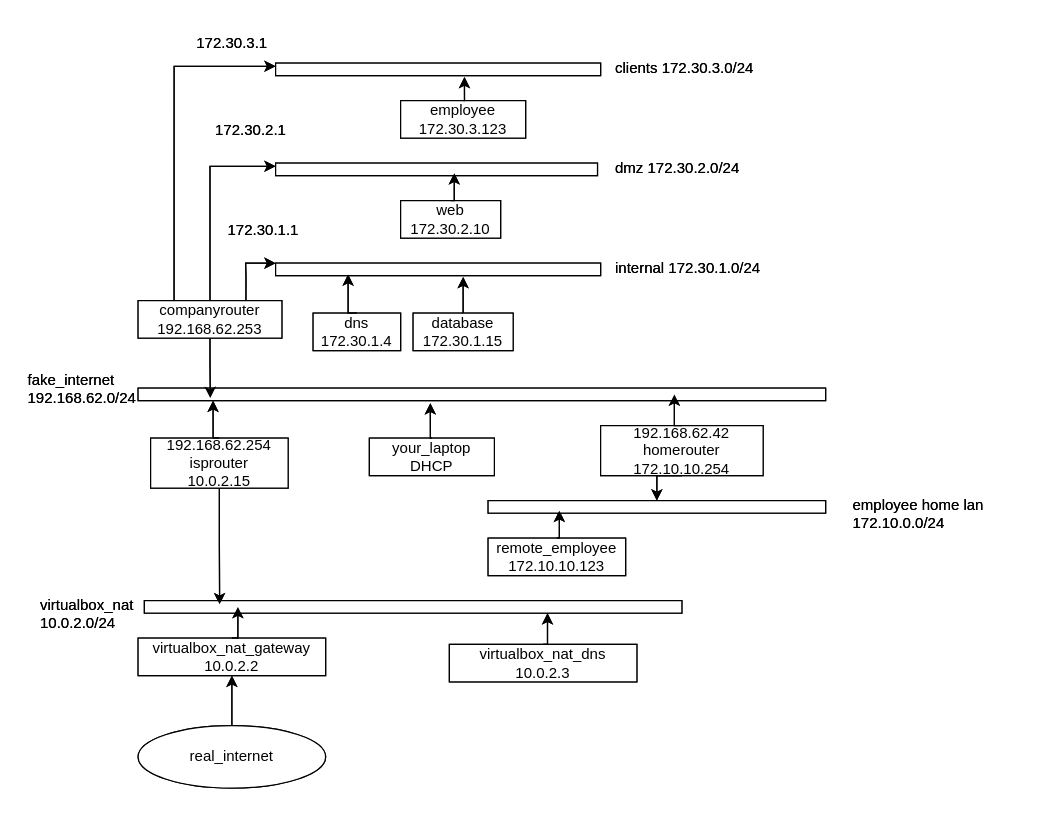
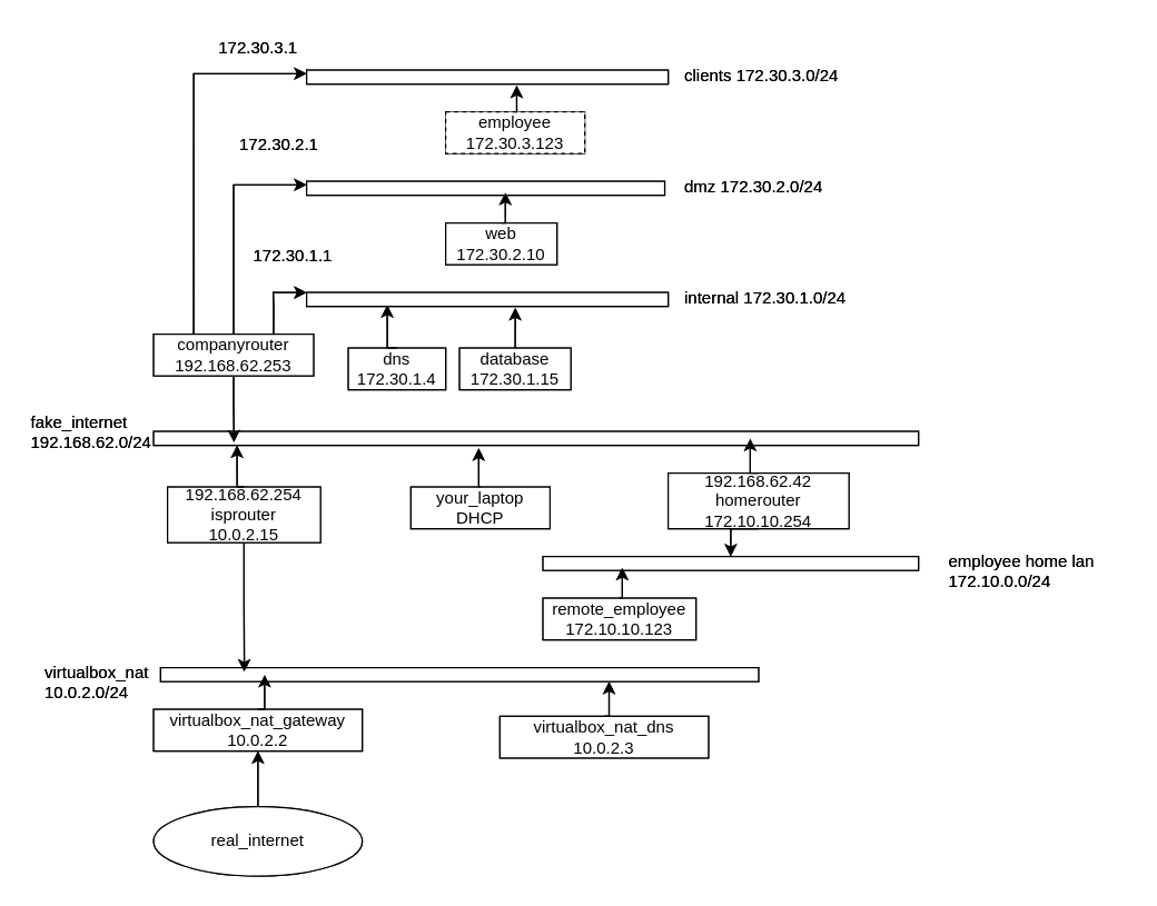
  <mxCell id="0" />
  <mxCell id="1" parent="0" />
  <mxCell id="2" value="172.30.2.1" style="text;html=1;" vertex="1" parent="1"><mxGeometry x="170" y="90" width="60" height="30" as="geometry" /></mxCell>
  <mxCell id="3" value="" style="line;strokeWidth=2;" edge="1" parent="1"><mxGeometry width="750" height="30" relative="1" as="geometry" /></mxCell>
  <mxCell id="4" style="edgeStyle=orthogonalEdgeStyle;rounded=0;orthogonalLoop=1;jettySize=auto;html=1;exitX=0.25;exitY=0;exitDx=0;exitDy=0;entryX=0;entryY=0.25;entryDx=0;entryDy=0;" edge="1" parent="1" source="7" target="36"><mxGeometry relative="1" as="geometry"><mxPoint x="139" y="30" as="targetPoint" /></mxGeometry></mxCell>
  <mxCell id="5" style="edgeStyle=orthogonalEdgeStyle;rounded=0;orthogonalLoop=1;jettySize=auto;html=1;exitX=0.5;exitY=0;exitDx=0;exitDy=0;entryX=0;entryY=0.25;entryDx=0;entryDy=0;" edge="1" parent="1" source="7" target="35"><mxGeometry relative="1" as="geometry"><mxPoint x="168" y="130" as="targetPoint" /></mxGeometry></mxCell>
  <mxCell id="6" style="edgeStyle=orthogonalEdgeStyle;rounded=0;orthogonalLoop=1;jettySize=auto;html=1;exitX=0.75;exitY=0;exitDx=0;exitDy=0;entryX=0;entryY=0;entryDx=0;entryDy=0;" edge="1" parent="1" source="7" target="34"><mxGeometry relative="1" as="geometry"><mxPoint x="196.256" y="210" as="targetPoint" /><Array as="points"><mxPoint x="196" y="220" /><mxPoint x="196" y="220" /><mxPoint x="196" y="210" /></Array></mxGeometry></mxCell>
  <mxCell id="7" value="&lt;div&gt;&lt;br&gt;&lt;/div&gt;&lt;div&gt;companyrouter&lt;/div&gt;&lt;div&gt;192.168.62.253&lt;br&gt;&lt;/div&gt;&lt;div&gt;&lt;br&gt;&lt;/div&gt;" style="rounded=0;whiteSpace=wrap;html=1;" vertex="1" parent="1"><mxGeometry x="110" y="240" width="115" height="30" as="geometry" /></mxCell>
  <mxCell id="8" value="dns&lt;br&gt;172.30.1.4" style="rounded=0;whiteSpace=wrap;html=1;" vertex="1" parent="1"><mxGeometry x="250" y="250" width="70" height="30" as="geometry" /></mxCell>
  <mxCell id="9" value="web&lt;br&gt;172.30.2.10" style="rounded=0;whiteSpace=wrap;html=1;" vertex="1" parent="1"><mxGeometry x="320" y="160" width="80" height="30" as="geometry" /></mxCell>
  <mxCell id="10" value="database&lt;br&gt;172.30.1.15" style="rounded=0;whiteSpace=wrap;html=1;" vertex="1" parent="1"><mxGeometry x="330" y="250" width="80" height="30" as="geometry" /></mxCell>
  <mxCell id="11" value="fake_internet&#10;192.168.62.0/24" style="text;html=1;" vertex="1" parent="1"><mxGeometry y="290" width="80" height="30" as="geometry" x="20" /></mxCell>
  <mxCell id="12" value="&lt;div&gt;192.168.62.254&lt;/div&gt;&lt;div&gt;isprouter&lt;/div&gt;&lt;div&gt;10.0.2.15&lt;br&gt;&lt;/div&gt;" style="rounded=0;whiteSpace=wrap;html=1;" vertex="1" parent="1"><mxGeometry x="120" y="350" width="110" height="40" as="geometry" /></mxCell>
  <mxCell id="13" value="your_laptop&#10;DHCP" style="rounded=0;whiteSpace=wrap;html=1;" vertex="1" parent="1"><mxGeometry x="295" y="350" width="100" height="30" as="geometry" /></mxCell>
  <mxCell id="14" value="clients 172.30.3.0/24" style="text;html=1;" vertex="1" parent="1"><mxGeometry x="490" y="40" width="180" height="30" as="geometry" /></mxCell>
  <mxCell id="15" style="edgeStyle=orthogonalEdgeStyle;rounded=0;orthogonalLoop=1;jettySize=auto;html=1;exitX=0.5;exitY=1;exitDx=0;exitDy=0;entryX=0.5;entryY=0;entryDx=0;entryDy=0;" edge="1" parent="1" source="16" target="23"><mxGeometry relative="1" as="geometry" /></mxCell>
  <mxCell id="16" value="&lt;div&gt;192.168.62.42&lt;/div&gt;&lt;div&gt;homerouter&lt;/div&gt;&lt;div&gt;172.10.10.254&lt;/div&gt;" style="rounded=0;whiteSpace=wrap;html=1;" vertex="1" parent="1"><mxGeometry x="480" y="340" width="130" height="40" as="geometry" /></mxCell>
  <mxCell id="17" value="virtualbox_nat&#10;10.0.2.0/24" style="text;html=1;" vertex="1" parent="1"><mxGeometry x="30" y="470" width="80" height="30" as="geometry" /></mxCell>
  <mxCell id="18" value="virtualbox_nat_gateway&#10;10.0.2.2" style="rounded=0;whiteSpace=wrap;html=1;" vertex="1" parent="1"><mxGeometry x="110" y="510" width="150" height="30" as="geometry" /></mxCell>
  <mxCell id="19" style="edgeStyle=orthogonalEdgeStyle;rounded=0;orthogonalLoop=1;jettySize=auto;html=1;exitX=0.5;exitY=0;exitDx=0;exitDy=0;entryX=0.75;entryY=1;entryDx=0;entryDy=0;" edge="1" parent="1" source="20" target="25"><mxGeometry relative="1" as="geometry" /></mxCell>
  <mxCell id="20" value="virtualbox_nat_dns&#10;10.0.2.3" style="rounded=0;whiteSpace=wrap;html=1;" vertex="1" parent="1"><mxGeometry x="359" y="515" width="150" height="30" as="geometry" /></mxCell>
  <mxCell id="21" style="edgeStyle=orthogonalEdgeStyle;rounded=0;orthogonalLoop=1;jettySize=auto;html=1;exitX=0.5;exitY=0;exitDx=0;exitDy=0;entryX=0.5;entryY=1;entryDx=0;entryDy=0;" edge="1" parent="1" source="22" target="18"><mxGeometry relative="1" as="geometry" /></mxCell>
  <mxCell id="22" value="real_internet" style="ellipse;whiteSpace=wrap;html=1;" vertex="1" parent="1"><mxGeometry x="110" y="580" width="150" height="50" as="geometry" /></mxCell>
  <mxCell id="23" value="" style="rounded=0;whiteSpace=wrap;html=1;" vertex="1" parent="1"><mxGeometry x="390" y="400" width="270" height="10" as="geometry" /></mxCell>
  <mxCell id="24" value="&lt;div&gt;remote_employee&lt;/div&gt;&lt;div&gt;172.10.10.123&lt;/div&gt;" style="rounded=0;whiteSpace=wrap;html=1;" vertex="1" parent="1"><mxGeometry x="390" y="430" width="110" height="30" as="geometry" /></mxCell>
  <mxCell id="25" value="" style="rounded=0;whiteSpace=wrap;html=1;" vertex="1" parent="1"><mxGeometry x="115" y="480" width="430" height="10" as="geometry" /></mxCell>
  <mxCell id="26" style="edgeStyle=orthogonalEdgeStyle;rounded=0;orthogonalLoop=1;jettySize=auto;html=1;exitX=0.5;exitY=0;exitDx=0;exitDy=0;entryX=0.211;entryY=0.8;entryDx=0;entryDy=0;entryPerimeter=0;" edge="1" parent="1" source="24" target="23"><mxGeometry relative="1" as="geometry" /></mxCell>
  <mxCell id="27" style="edgeStyle=orthogonalEdgeStyle;rounded=0;orthogonalLoop=1;jettySize=auto;html=1;exitX=0.5;exitY=0;exitDx=0;exitDy=0;entryX=0.174;entryY=0.5;entryDx=0;entryDy=0;entryPerimeter=0;" edge="1" parent="1" source="18" target="25"><mxGeometry relative="1" as="geometry" /></mxCell>
  <mxCell id="28" value="&lt;div&gt;employee home lan&lt;/div&gt;&lt;div&gt;172.10.0.0/24&lt;/div&gt;&lt;div&gt;&lt;br&gt;&lt;/div&gt;" style="text;html=1;" vertex="1" parent="1"><mxGeometry x="680" y="390" width="130" height="40" as="geometry" /></mxCell>
  <mxCell id="29" value="" style="rounded=0;whiteSpace=wrap;html=1;" vertex="1" parent="1"><mxGeometry x="110" y="310" width="550" height="10" as="geometry" /></mxCell>
  <mxCell id="30" style="edgeStyle=orthogonalEdgeStyle;rounded=0;orthogonalLoop=1;jettySize=auto;html=1;exitX=0.5;exitY=0;exitDx=0;exitDy=0;entryX=0.78;entryY=0.5;entryDx=0;entryDy=0;entryPerimeter=0;" edge="1" parent="1" source="16" target="29"><mxGeometry relative="1" as="geometry" /></mxCell>
  <mxCell id="31" style="edgeStyle=orthogonalEdgeStyle;rounded=0;orthogonalLoop=1;jettySize=auto;html=1;exitX=0.5;exitY=0;exitDx=0;exitDy=0;entryX=0.109;entryY=1;entryDx=0;entryDy=0;entryPerimeter=0;" edge="1" parent="1" source="12" target="29"><mxGeometry relative="1" as="geometry" /></mxCell>
  <mxCell id="32" style="edgeStyle=orthogonalEdgeStyle;rounded=0;orthogonalLoop=1;jettySize=auto;html=1;exitX=0.5;exitY=1;exitDx=0;exitDy=0;entryX=0.14;entryY=0.3;entryDx=0;entryDy=0;entryPerimeter=0;" edge="1" parent="1" source="12" target="25"><mxGeometry relative="1" as="geometry"><mxPoint x="175" y="470" as="targetPoint" /></mxGeometry></mxCell>
  <mxCell id="33" style="edgeStyle=orthogonalEdgeStyle;rounded=0;orthogonalLoop=1;jettySize=auto;html=1;exitX=0.5;exitY=1;exitDx=0;exitDy=0;entryX=0.105;entryY=0.8;entryDx=0;entryDy=0;entryPerimeter=0;" edge="1" parent="1" source="7" target="29"><mxGeometry relative="1" as="geometry" /></mxCell>
  <mxCell id="34" value="" style="rounded=0;whiteSpace=wrap;html=1;" vertex="1" parent="1"><mxGeometry x="220" y="210" width="260" height="10" as="geometry" /></mxCell>
  <mxCell id="35" value="" style="rounded=0;whiteSpace=wrap;html=1;" vertex="1" parent="1"><mxGeometry x="220" y="130" width="257.5" height="10" as="geometry" /></mxCell>
  <mxCell id="36" value="" style="rounded=0;whiteSpace=wrap;html=1;" vertex="1" parent="1"><mxGeometry x="220" y="50" width="260" height="10" as="geometry" /></mxCell>
  <mxCell id="37" value="internal 172.30.1.0/24" style="text;html=1;" vertex="1" parent="1"><mxGeometry x="490" y="200" width="180" height="30" as="geometry" /></mxCell>
  <mxCell id="38" value="dmz 172.30.2.0/24" style="text;html=1;" vertex="1" parent="1"><mxGeometry x="490" y="120" width="180" height="30" as="geometry" /></mxCell>
  <mxCell id="39" style="edgeStyle=orthogonalEdgeStyle;rounded=0;orthogonalLoop=1;jettySize=auto;html=1;exitX=0.5;exitY=0;exitDx=0;exitDy=0;entryX=0.425;entryY=1.2;entryDx=0;entryDy=0;entryPerimeter=0;" edge="1" parent="1" source="13" target="29"><mxGeometry relative="1" as="geometry" /></mxCell>
  <mxCell id="40" value="client&lt;br&gt;172.30.3.123" style="rounded=0;whiteSpace=wrap;html=1;" vertex="1" parent="1"><mxGeometry x="320" y="80" width="100" height="30" as="geometry" /></mxCell>
  <mxCell id="41" style="edgeStyle=orthogonalEdgeStyle;rounded=0;orthogonalLoop=1;jettySize=auto;html=1;exitX=0.5;exitY=0;exitDx=0;exitDy=0;entryX=0.555;entryY=0.8;entryDx=0;entryDy=0;entryPerimeter=0;" edge="1" parent="1" source="9" target="35"><mxGeometry relative="1" as="geometry" /></mxCell>
  <mxCell id="42" style="edgeStyle=orthogonalEdgeStyle;rounded=0;orthogonalLoop=1;jettySize=auto;html=1;exitX=0.5;exitY=0;exitDx=0;exitDy=0;entryX=0.581;entryY=1.1;entryDx=0;entryDy=0;entryPerimeter=0;" edge="1" parent="1" source="40" target="36"><mxGeometry relative="1" as="geometry" /></mxCell>
  <mxCell id="43" style="edgeStyle=orthogonalEdgeStyle;rounded=0;orthogonalLoop=1;jettySize=auto;html=1;exitX=0.5;exitY=0;exitDx=0;exitDy=0;entryX=0.223;entryY=0.9;entryDx=0;entryDy=0;entryPerimeter=0;" edge="1" parent="1" source="8" target="34"><mxGeometry relative="1" as="geometry" /></mxCell>
  <mxCell id="44" style="edgeStyle=orthogonalEdgeStyle;rounded=0;orthogonalLoop=1;jettySize=auto;html=1;exitX=0.5;exitY=0;exitDx=0;exitDy=0;entryX=0.577;entryY=1.1;entryDx=0;entryDy=0;entryPerimeter=0;" edge="1" parent="1" source="10" target="34"><mxGeometry relative="1" as="geometry" /></mxCell>
  <mxCell id="45" value="172.30.1.1" style="text;html=1;" vertex="1" parent="1"><mxGeometry x="180" y="170" width="60" height="30" as="geometry" /></mxCell>
  <mxCell id="46" value="172.30.3.1" style="text;html=1;" vertex="1" parent="1"><mxGeometry x="155" y="20" width="60" height="30" as="geometry" /></mxCell>
  <mxCell id="47" value="172.30.2.1" style="text;html=1;" vertex="1" parent="1"><mxGeometry x="170" y="90" width="60" height="30" as="geometry" /></mxCell>
  <mxCell id="48" value="" style="line;strokeWidth=2;" edge="1" parent="1"><mxGeometry width="750" height="30" relative="1" as="geometry" /></mxCell>
  <mxCell id="49" style="edgeStyle=orthogonalEdgeStyle;rounded=0;orthogonalLoop=1;jettySize=auto;html=1;exitX=0.25;exitY=0;exitDx=0;exitDy=0;entryX=0;entryY=0.25;entryDx=0;entryDy=0;" edge="1" parent="1" source="52" target="81"><mxGeometry relative="1" as="geometry"><mxPoint x="139" y="30" as="targetPoint" /></mxGeometry></mxCell>
  <mxCell id="50" style="edgeStyle=orthogonalEdgeStyle;rounded=0;orthogonalLoop=1;jettySize=auto;html=1;exitX=0.5;exitY=0;exitDx=0;exitDy=0;entryX=0;entryY=0.25;entryDx=0;entryDy=0;" edge="1" parent="1" source="52" target="80"><mxGeometry relative="1" as="geometry"><mxPoint x="168" y="130" as="targetPoint" /></mxGeometry></mxCell>
  <mxCell id="51" style="edgeStyle=orthogonalEdgeStyle;rounded=0;orthogonalLoop=1;jettySize=auto;html=1;exitX=0.75;exitY=0;exitDx=0;exitDy=0;entryX=0;entryY=0;entryDx=0;entryDy=0;" edge="1" parent="1" source="52" target="79"><mxGeometry relative="1" as="geometry"><mxPoint x="196.256" y="210" as="targetPoint" /><Array as="points"><mxPoint x="196" y="220" /><mxPoint x="196" y="220" /><mxPoint x="196" y="210" /></Array></mxGeometry></mxCell>
  <mxCell id="52" value="&lt;div&gt;&lt;br&gt;&lt;/div&gt;&lt;div&gt;companyrouter&lt;/div&gt;&lt;div&gt;192.168.62.253&lt;br&gt;&lt;/div&gt;&lt;div&gt;&lt;br&gt;&lt;/div&gt;" style="rounded=0;whiteSpace=wrap;html=1;" vertex="1" parent="1"><mxGeometry x="110" y="240" width="115" height="30" as="geometry" /></mxCell>
  <mxCell id="53" value="dns&lt;br&gt;172.30.1.4" style="rounded=0;whiteSpace=wrap;html=1;" vertex="1" parent="1"><mxGeometry x="250" y="250" width="70" height="30" as="geometry" /></mxCell>
  <mxCell id="54" value="web&lt;br&gt;172.30.2.10" style="rounded=0;whiteSpace=wrap;html=1;" vertex="1" parent="1"><mxGeometry x="320" y="160" width="80" height="30" as="geometry" /></mxCell>
  <mxCell id="55" value="database&lt;br&gt;172.30.1.15" style="rounded=0;whiteSpace=wrap;html=1;" vertex="1" parent="1"><mxGeometry x="330" y="250" width="80" height="30" as="geometry" /></mxCell>
  <mxCell id="56" value="fake_internet&#10;192.168.62.0/24" style="text;html=1;" vertex="1" parent="1"><mxGeometry y="290" width="80" height="30" as="geometry" x="20" /></mxCell>
  <mxCell id="57" value="&lt;div&gt;192.168.62.254&lt;/div&gt;&lt;div&gt;isprouter&lt;/div&gt;&lt;div&gt;10.0.2.15&lt;br&gt;&lt;/div&gt;" style="rounded=0;whiteSpace=wrap;html=1;" vertex="1" parent="1"><mxGeometry x="120" y="350" width="110" height="40" as="geometry" /></mxCell>
  <mxCell id="58" value="your_laptop&#10;DHCP" style="rounded=0;whiteSpace=wrap;html=1;" vertex="1" parent="1"><mxGeometry x="295" y="350" width="100" height="30" as="geometry" /></mxCell>
  <mxCell id="59" value="clients 172.30.3.0/24" style="text;html=1;" vertex="1" parent="1"><mxGeometry x="490" y="40" width="180" height="30" as="geometry" /></mxCell>
  <mxCell id="60" style="edgeStyle=orthogonalEdgeStyle;rounded=0;orthogonalLoop=1;jettySize=auto;html=1;exitX=0.5;exitY=1;exitDx=0;exitDy=0;entryX=0.5;entryY=0;entryDx=0;entryDy=0;" edge="1" parent="1" source="61" target="68"><mxGeometry relative="1" as="geometry" /></mxCell>
  <mxCell id="61" value="&lt;div&gt;192.168.62.42&lt;/div&gt;&lt;div&gt;homerouter&lt;/div&gt;&lt;div&gt;172.10.10.254&lt;/div&gt;" style="rounded=0;whiteSpace=wrap;html=1;" vertex="1" parent="1"><mxGeometry x="480" y="340" width="130" height="40" as="geometry" /></mxCell>
  <mxCell id="62" value="virtualbox_nat&#10;10.0.2.0/24" style="text;html=1;" vertex="1" parent="1"><mxGeometry x="30" y="470" width="80" height="30" as="geometry" /></mxCell>
  <mxCell id="63" value="virtualbox_nat_gateway&#10;10.0.2.2" style="rounded=0;whiteSpace=wrap;html=1;" vertex="1" parent="1"><mxGeometry x="110" y="510" width="150" height="30" as="geometry" /></mxCell>
  <mxCell id="64" style="edgeStyle=orthogonalEdgeStyle;rounded=0;orthogonalLoop=1;jettySize=auto;html=1;exitX=0.5;exitY=0;exitDx=0;exitDy=0;entryX=0.75;entryY=1;entryDx=0;entryDy=0;" edge="1" parent="1" source="65" target="70"><mxGeometry relative="1" as="geometry" /></mxCell>
  <mxCell id="65" value="virtualbox_nat_dns&#10;10.0.2.3" style="rounded=0;whiteSpace=wrap;html=1;" vertex="1" parent="1"><mxGeometry x="359" y="515" width="150" height="30" as="geometry" /></mxCell>
  <mxCell id="66" style="edgeStyle=orthogonalEdgeStyle;rounded=0;orthogonalLoop=1;jettySize=auto;html=1;exitX=0.5;exitY=0;exitDx=0;exitDy=0;entryX=0.5;entryY=1;entryDx=0;entryDy=0;" edge="1" parent="1" source="67" target="63"><mxGeometry relative="1" as="geometry" /></mxCell>
  <mxCell id="67" value="real_internet" style="ellipse;whiteSpace=wrap;html=1;" vertex="1" parent="1"><mxGeometry x="110" y="580" width="150" height="50" as="geometry" /></mxCell>
  <mxCell id="68" value="" style="rounded=0;whiteSpace=wrap;html=1;" vertex="1" parent="1"><mxGeometry x="390" y="400" width="270" height="10" as="geometry" /></mxCell>
  <mxCell id="69" value="&lt;div&gt;remote_employee&lt;/div&gt;&lt;div&gt;172.10.10.123&lt;/div&gt;" style="rounded=0;whiteSpace=wrap;html=1;" vertex="1" parent="1"><mxGeometry x="390" y="430" width="110" height="30" as="geometry" /></mxCell>
  <mxCell id="70" value="" style="rounded=0;whiteSpace=wrap;html=1;" vertex="1" parent="1"><mxGeometry x="115" y="480" width="430" height="10" as="geometry" /></mxCell>
  <mxCell id="71" style="edgeStyle=orthogonalEdgeStyle;rounded=0;orthogonalLoop=1;jettySize=auto;html=1;exitX=0.5;exitY=0;exitDx=0;exitDy=0;entryX=0.211;entryY=0.8;entryDx=0;entryDy=0;entryPerimeter=0;" edge="1" parent="1" source="69" target="68"><mxGeometry relative="1" as="geometry" /></mxCell>
  <mxCell id="72" style="edgeStyle=orthogonalEdgeStyle;rounded=0;orthogonalLoop=1;jettySize=auto;html=1;exitX=0.5;exitY=0;exitDx=0;exitDy=0;entryX=0.174;entryY=0.5;entryDx=0;entryDy=0;entryPerimeter=0;" edge="1" parent="1" source="63" target="70"><mxGeometry relative="1" as="geometry" /></mxCell>
  <mxCell id="73" value="&lt;div&gt;employee home lan&lt;/div&gt;&lt;div&gt;172.10.0.0/24&lt;/div&gt;&lt;div&gt;&lt;br&gt;&lt;/div&gt;" style="text;html=1;" vertex="1" parent="1"><mxGeometry x="680" y="390" width="130" height="40" as="geometry" /></mxCell>
  <mxCell id="74" value="" style="rounded=0;whiteSpace=wrap;html=1;" vertex="1" parent="1"><mxGeometry x="110" y="310" width="550" height="10" as="geometry" /></mxCell>
  <mxCell id="75" style="edgeStyle=orthogonalEdgeStyle;rounded=0;orthogonalLoop=1;jettySize=auto;html=1;exitX=0.5;exitY=0;exitDx=0;exitDy=0;entryX=0.78;entryY=0.5;entryDx=0;entryDy=0;entryPerimeter=0;" edge="1" parent="1" source="61" target="74"><mxGeometry relative="1" as="geometry" /></mxCell>
  <mxCell id="76" style="edgeStyle=orthogonalEdgeStyle;rounded=0;orthogonalLoop=1;jettySize=auto;html=1;exitX=0.5;exitY=0;exitDx=0;exitDy=0;entryX=0.109;entryY=1;entryDx=0;entryDy=0;entryPerimeter=0;" edge="1" parent="1" source="57" target="74"><mxGeometry relative="1" as="geometry" /></mxCell>
  <mxCell id="77" style="edgeStyle=orthogonalEdgeStyle;rounded=0;orthogonalLoop=1;jettySize=auto;html=1;exitX=0.5;exitY=1;exitDx=0;exitDy=0;entryX=0.14;entryY=0.3;entryDx=0;entryDy=0;entryPerimeter=0;" edge="1" parent="1" source="57" target="70"><mxGeometry relative="1" as="geometry"><mxPoint x="175" y="470" as="targetPoint" /></mxGeometry></mxCell>
  <mxCell id="78" style="edgeStyle=orthogonalEdgeStyle;rounded=0;orthogonalLoop=1;jettySize=auto;html=1;exitX=0.5;exitY=1;exitDx=0;exitDy=0;entryX=0.105;entryY=0.8;entryDx=0;entryDy=0;entryPerimeter=0;" edge="1" parent="1" source="52" target="74"><mxGeometry relative="1" as="geometry" /></mxCell>
  <mxCell id="79" value="" style="rounded=0;whiteSpace=wrap;html=1;" vertex="1" parent="1"><mxGeometry x="220" y="210" width="260" height="10" as="geometry" /></mxCell>
  <mxCell id="80" value="" style="rounded=0;whiteSpace=wrap;html=1;" vertex="1" parent="1"><mxGeometry x="220" y="130" width="257.5" height="10" as="geometry" /></mxCell>
  <mxCell id="81" value="" style="rounded=0;whiteSpace=wrap;html=1;" vertex="1" parent="1"><mxGeometry x="220" y="50" width="260" height="10" as="geometry" /></mxCell>
  <mxCell id="82" value="internal 172.30.1.0/24" style="text;html=1;" vertex="1" parent="1"><mxGeometry x="490" y="200" width="180" height="30" as="geometry" /></mxCell>
  <mxCell id="83" value="dmz 172.30.2.0/24" style="text;html=1;" vertex="1" parent="1"><mxGeometry x="490" y="120" width="180" height="30" as="geometry" /></mxCell>
  <mxCell id="84" style="edgeStyle=orthogonalEdgeStyle;rounded=0;orthogonalLoop=1;jettySize=auto;html=1;exitX=0.5;exitY=0;exitDx=0;exitDy=0;entryX=0.425;entryY=1.2;entryDx=0;entryDy=0;entryPerimeter=0;" edge="1" parent="1" source="58" target="74"><mxGeometry relative="1" as="geometry" /></mxCell>
- <mxCell id="85" value="employee&lt;br&gt;172.30.3.123" style="rounded=0;whiteSpace=wrap;html=1;" vertex="1" parent="1"><mxGeometry x="320" y="80" width="100" height="30" as="geometry" /></mxCell>
+ <mxCell id="85" value="employee&lt;br&gt;172.30.3.123" style="rounded=0;whiteSpace=wrap;html=1;dashed=1;" vertex="1" parent="1"><mxGeometry x="320" y="80" width="100" height="30" as="geometry" /></mxCell>
  <mxCell id="86" style="edgeStyle=orthogonalEdgeStyle;rounded=0;orthogonalLoop=1;jettySize=auto;html=1;exitX=0.5;exitY=0;exitDx=0;exitDy=0;entryX=0.555;entryY=0.8;entryDx=0;entryDy=0;entryPerimeter=0;" edge="1" parent="1" source="54" target="80"><mxGeometry relative="1" as="geometry" /></mxCell>
  <mxCell id="87" style="edgeStyle=orthogonalEdgeStyle;rounded=0;orthogonalLoop=1;jettySize=auto;html=1;exitX=0.5;exitY=0;exitDx=0;exitDy=0;entryX=0.581;entryY=1.1;entryDx=0;entryDy=0;entryPerimeter=0;" edge="1" parent="1" source="85" target="81"><mxGeometry relative="1" as="geometry" /></mxCell>
  <mxCell id="88" style="edgeStyle=orthogonalEdgeStyle;rounded=0;orthogonalLoop=1;jettySize=auto;html=1;exitX=0.5;exitY=0;exitDx=0;exitDy=0;entryX=0.223;entryY=0.9;entryDx=0;entryDy=0;entryPerimeter=0;" edge="1" parent="1" source="53" target="79"><mxGeometry relative="1" as="geometry" /></mxCell>
  <mxCell id="89" style="edgeStyle=orthogonalEdgeStyle;rounded=0;orthogonalLoop=1;jettySize=auto;html=1;exitX=0.5;exitY=0;exitDx=0;exitDy=0;entryX=0.577;entryY=1.1;entryDx=0;entryDy=0;entryPerimeter=0;" edge="1" parent="1" source="55" target="79"><mxGeometry relative="1" as="geometry" /></mxCell>
  <mxCell id="90" value="172.30.1.1" style="text;html=1;" vertex="1" parent="1"><mxGeometry x="180" y="170" width="60" height="30" as="geometry" /></mxCell>
  <mxCell id="91" value="172.30.3.1" style="text;html=1;" vertex="1" parent="1"><mxGeometry x="155" y="20" width="60" height="30" as="geometry" /></mxCell>
